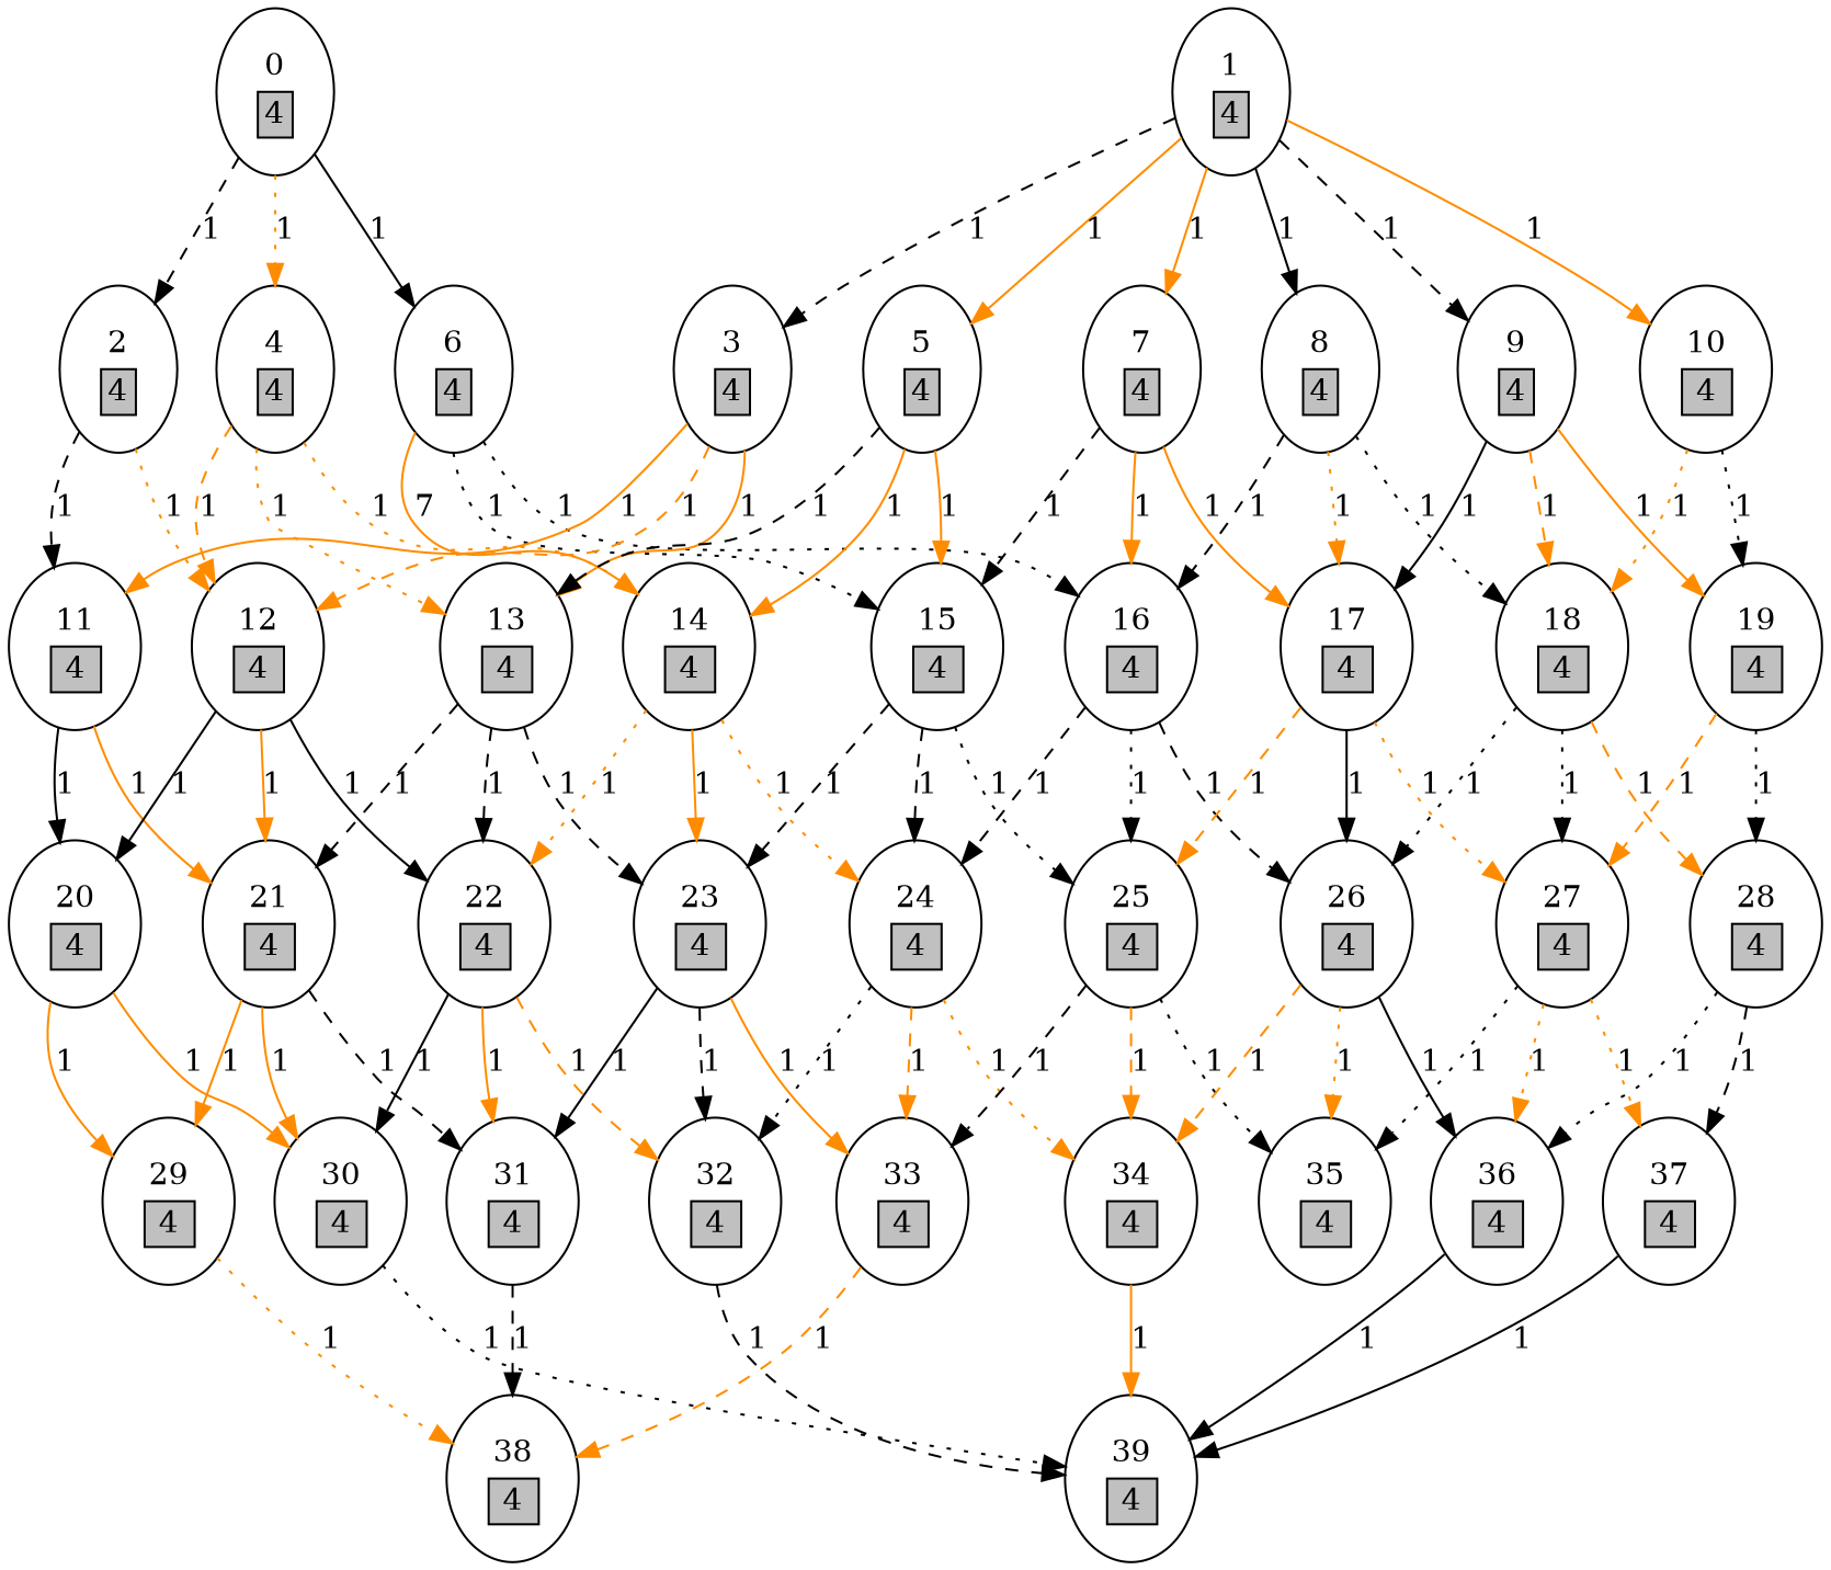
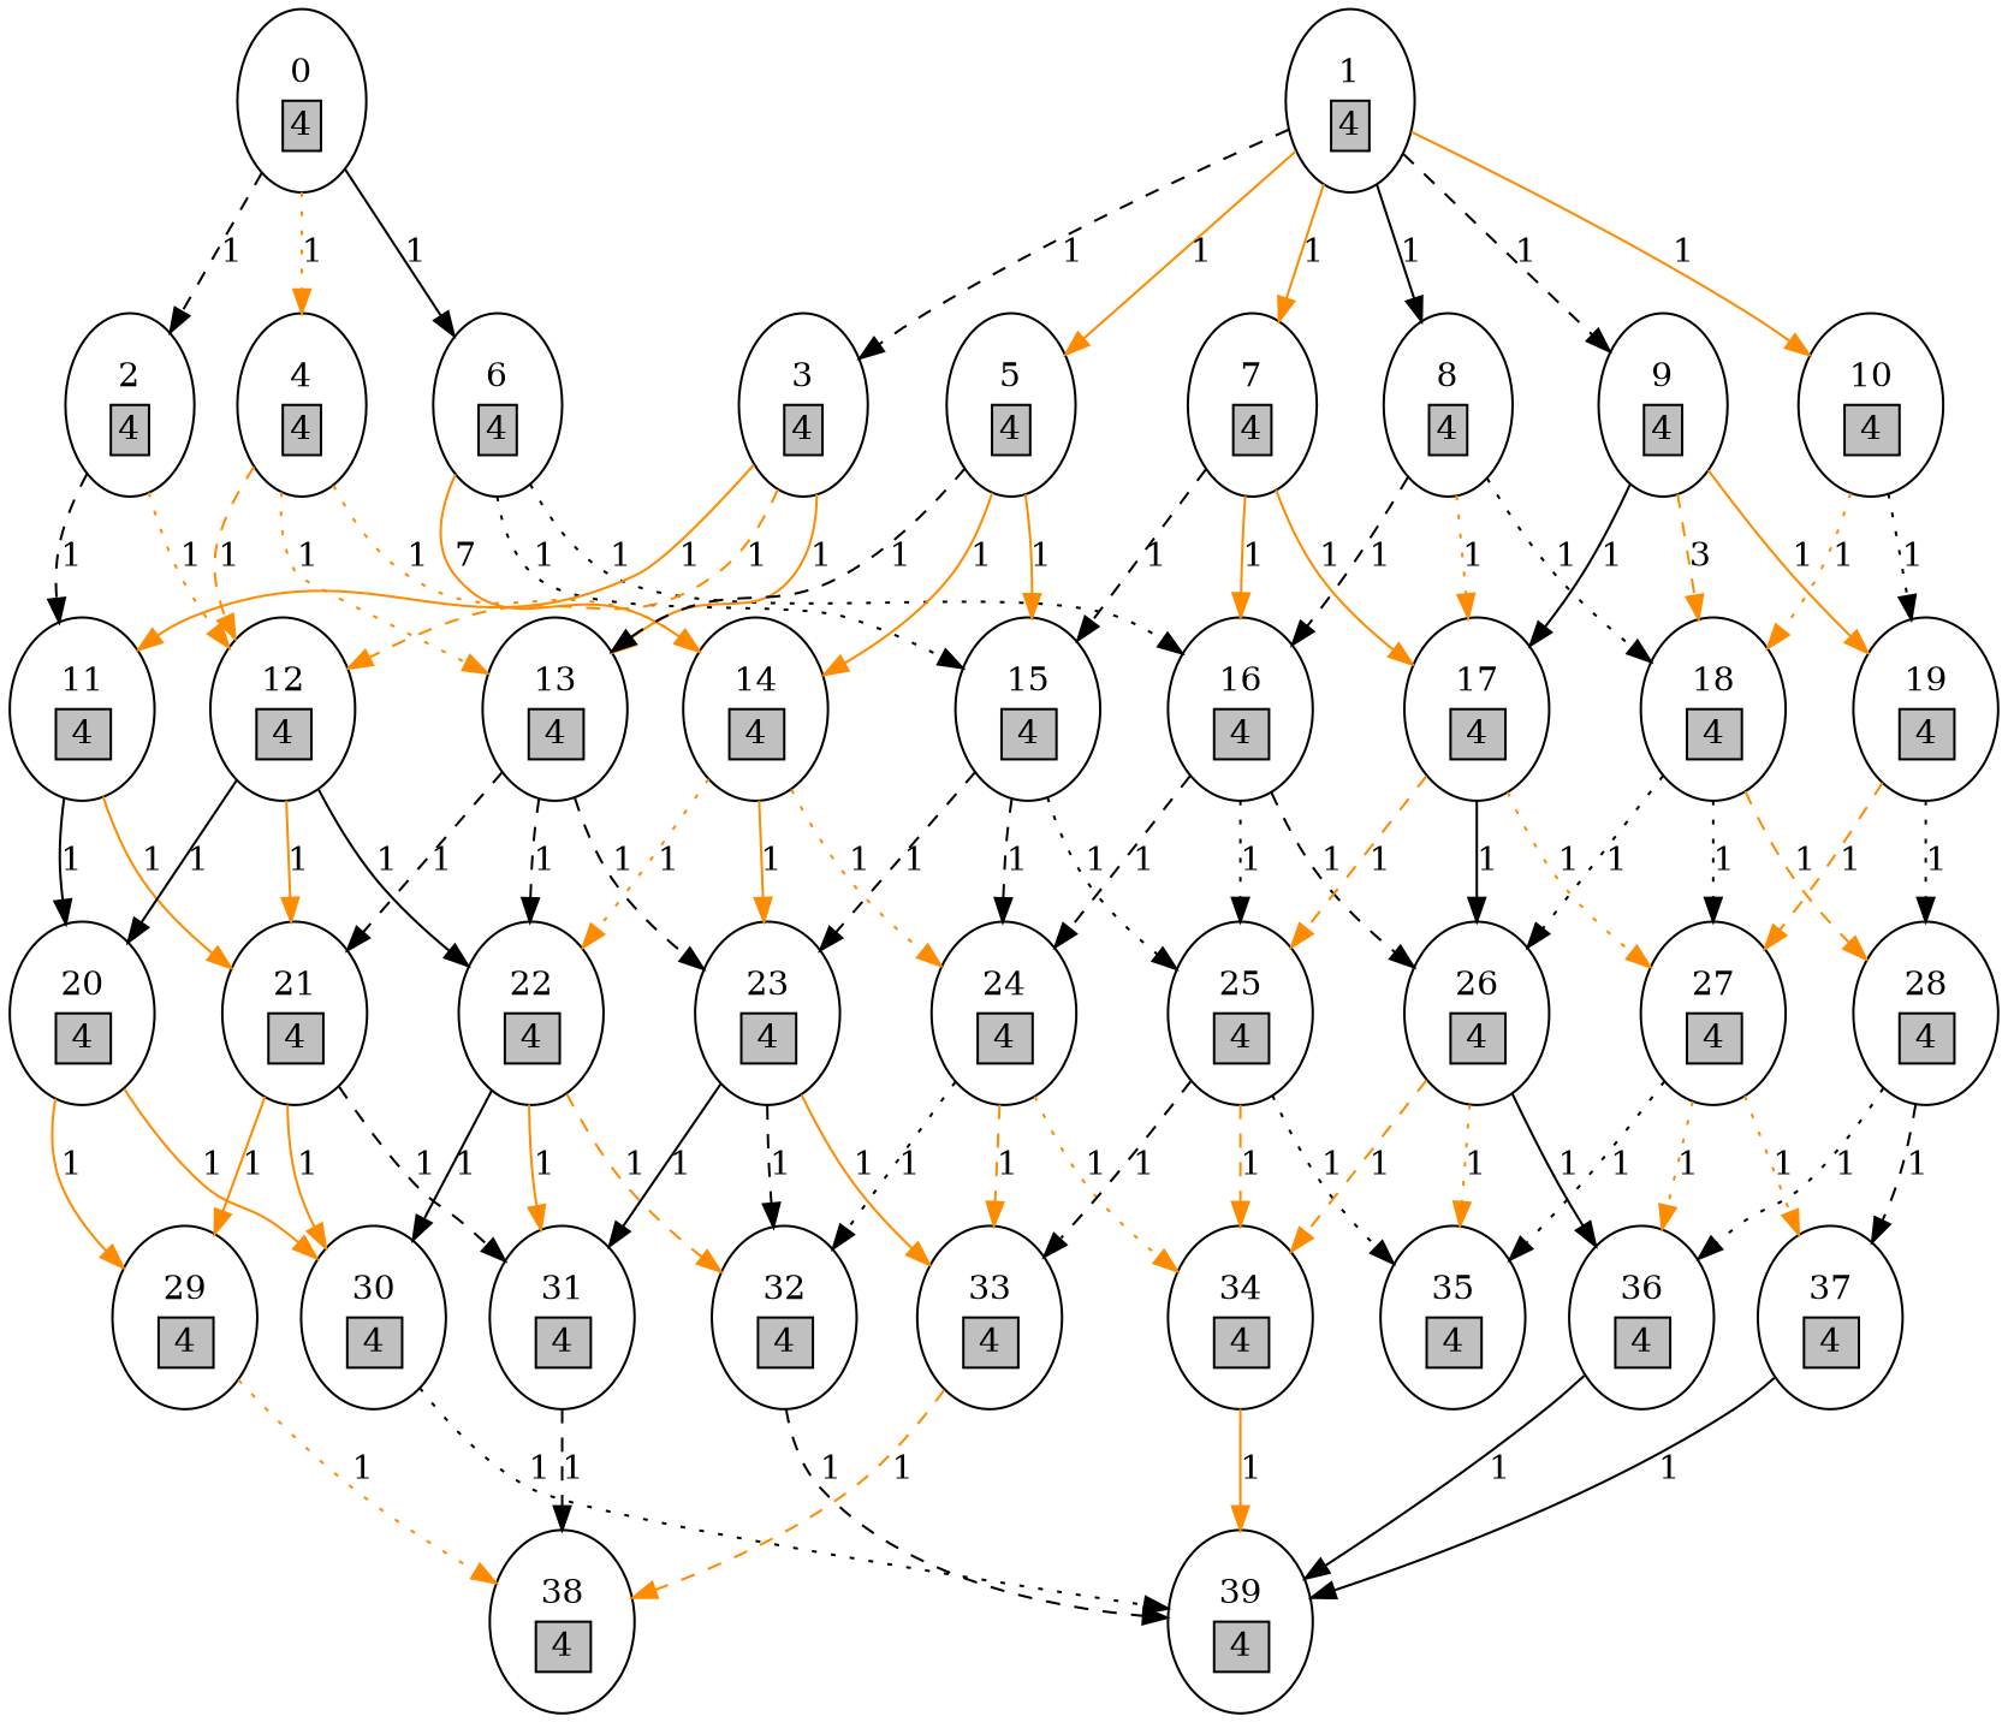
  digraph {
    edge [color=black style=solid]
    n1 [label=<<TABLE border="0"><TR><TD>0</TD></TR><TR><TD border="1" bgcolor="grey">4</TD></TR></TABLE>>]
    n2 [label=<<TABLE border="0"><TR><TD>2</TD></TR><TR><TD border="1" bgcolor="grey">4</TD></TR></TABLE>>]
    n3 [label=<<TABLE border="0"><TR><TD>4</TD></TR><TR><TD border="1" bgcolor="grey">4</TD></TR></TABLE>>]
    n4 [label=<<TABLE border="0"><TR><TD>6</TD></TR><TR><TD border="1" bgcolor="grey">4</TD></TR></TABLE>>]
    n5 [label=<<TABLE border="0"><TR><TD>11</TD></TR><TR><TD border="1" bgcolor="grey">4</TD></TR></TABLE>>]
    n6 [label=<<TABLE border="0"><TR><TD>12</TD></TR><TR><TD border="1" bgcolor="grey">4</TD></TR></TABLE>>]
    n7 [label=<<TABLE border="0"><TR><TD>13</TD></TR><TR><TD border="1" bgcolor="grey">4</TD></TR></TABLE>>]
    n8 [label=<<TABLE border="0"><TR><TD>14</TD></TR><TR><TD border="1" bgcolor="grey">4</TD></TR></TABLE>>]
    n9 [label=<<TABLE border="0"><TR><TD>15</TD></TR><TR><TD border="1" bgcolor="grey">4</TD></TR></TABLE>>]
    n10 [label=<<TABLE border="0"><TR><TD>16</TD></TR><TR><TD border="1" bgcolor="grey">4</TD></TR></TABLE>>]
    n11 [label=<<TABLE border="0"><TR><TD>20</TD></TR><TR><TD border="1" bgcolor="grey">4</TD></TR></TABLE>>]
    n12 [label=<<TABLE border="0"><TR><TD>21</TD></TR><TR><TD border="1" bgcolor="grey">4</TD></TR></TABLE>>]
    n13 [label=<<TABLE border="0"><TR><TD>22</TD></TR><TR><TD border="1" bgcolor="grey">4</TD></TR></TABLE>>]
    n14 [label=<<TABLE border="0"><TR><TD>23</TD></TR><TR><TD border="1" bgcolor="grey">4</TD></TR></TABLE>>]
    n15 [label=<<TABLE border="0"><TR><TD>24</TD></TR><TR><TD border="1" bgcolor="grey">4</TD></TR></TABLE>>]
    n16 [label=<<TABLE border="0"><TR><TD>25</TD></TR><TR><TD border="1" bgcolor="grey">4</TD></TR></TABLE>>]
    n17 [label=<<TABLE border="0"><TR><TD>26</TD></TR><TR><TD border="1" bgcolor="grey">4</TD></TR></TABLE>>]
    n18 [label=<<TABLE border="0"><TR><TD>1</TD></TR><TR><TD border="1" bgcolor="grey">4</TD></TR></TABLE>>]
    n19 [label=<<TABLE border="0"><TR><TD>3</TD></TR><TR><TD border="1" bgcolor="grey">4</TD></TR></TABLE>>]
    n20 [label=<<TABLE border="0"><TR><TD>5</TD></TR><TR><TD border="1" bgcolor="grey">4</TD></TR></TABLE>>]
    n21 [label=<<TABLE border="0"><TR><TD>7</TD></TR><TR><TD border="1" bgcolor="grey">4</TD></TR></TABLE>>]
    n22 [label=<<TABLE border="0"><TR><TD>8</TD></TR><TR><TD border="1" bgcolor="grey">4</TD></TR></TABLE>>]
    n23 [label=<<TABLE border="0"><TR><TD>9</TD></TR><TR><TD border="1" bgcolor="grey">4</TD></TR></TABLE>>]
    n24 [label=<<TABLE border="0"><TR><TD>10</TD></TR><TR><TD border="1" bgcolor="grey">4</TD></TR></TABLE>>]
    n25 [label=<<TABLE border="0"><TR><TD>17</TD></TR><TR><TD border="1" bgcolor="grey">4</TD></TR></TABLE>>]
    n26 [label=<<TABLE border="0"><TR><TD>18</TD></TR><TR><TD border="1" bgcolor="grey">4</TD></TR></TABLE>>]
    n27 [label=<<TABLE border="0"><TR><TD>19</TD></TR><TR><TD border="1" bgcolor="grey">4</TD></TR></TABLE>>]
    n28 [label=<<TABLE border="0"><TR><TD>27</TD></TR><TR><TD border="1" bgcolor="grey">4</TD></TR></TABLE>>]
    n29 [label=<<TABLE border="0"><TR><TD>28</TD></TR><TR><TD border="1" bgcolor="grey">4</TD></TR></TABLE>>]
    n30 [label=<<TABLE border="0"><TR><TD>29</TD></TR><TR><TD border="1" bgcolor="grey">4</TD></TR></TABLE>>]
    n31 [label=<<TABLE border="0"><TR><TD>30</TD></TR><TR><TD border="1" bgcolor="grey">4</TD></TR></TABLE>>]
    n32 [label=<<TABLE border="0"><TR><TD>31</TD></TR><TR><TD border="1" bgcolor="grey">4</TD></TR></TABLE>>]
    n33 [label=<<TABLE border="0"><TR><TD>32</TD></TR><TR><TD border="1" bgcolor="grey">4</TD></TR></TABLE>>]
    n34 [label=<<TABLE border="0"><TR><TD>33</TD></TR><TR><TD border="1" bgcolor="grey">4</TD></TR></TABLE>>]
    n35 [label=<<TABLE border="0"><TR><TD>34</TD></TR><TR><TD border="1" bgcolor="grey">4</TD></TR></TABLE>>]
    n36 [label=<<TABLE border="0"><TR><TD>35</TD></TR><TR><TD border="1" bgcolor="grey">4</TD></TR></TABLE>>]
    n37 [label=<<TABLE border="0"><TR><TD>36</TD></TR><TR><TD border="1" bgcolor="grey">4</TD></TR></TABLE>>]
    n38 [label=<<TABLE border="0"><TR><TD>37</TD></TR><TR><TD border="1" bgcolor="grey">4</TD></TR></TABLE>>]
    n39 [label=<<TABLE border="0"><TR><TD>38</TD></TR><TR><TD border="1" bgcolor="grey">4</TD></TR></TABLE>>]
    n40 [label=<<TABLE border="0"><TR><TD>39</TD></TR><TR><TD border="1" bgcolor="grey">4</TD></TR></TABLE>>]
    n1 -> n2 [label=1 style=dashed]
    n1 -> n3 [color=darkorange label=1 style=dotted]
    n1 -> n4 [label=1]
    n2 -> n5 [label=1 style=dashed]
    n2 -> n6 [color=darkorange label=1 style=dotted]
    n3 -> n6 [color=darkorange label=1 style=dashed]
    n3 -> n7 [color=darkorange label=1 style=dotted]
    n3 -> n8 [color=darkorange label=1 style=dotted]
    n4 -> n8 [color=darkorange label=7]
    n4 -> n9 [label=1 style=dotted]
    n4 -> n10 [label=1 style=dotted]
    n5 -> n11 [label=1]
    n5 -> n12 [color=darkorange label=1]
    n6 -> n11 [label=1]
    n6 -> n12 [color=darkorange label=1]
    n6 -> n13 [label=1]
    n7 -> n12 [label=1 style=dashed]
    n7 -> n13 [label=1 style=dashed]
    n7 -> n14 [label=1 style=dashed]
    n8 -> n13 [color=darkorange label=1 style=dotted]
    n8 -> n14 [color=darkorange label=1]
    n8 -> n15 [color=darkorange label=1 style=dotted]
    n9 -> n14 [label=1 style=dashed]
    n9 -> n15 [label=1 style=dashed]
    n9 -> n16 [label=1 style=dotted]
    n10 -> n15 [label=1 style=dashed]
    n10 -> n16 [label=1 style=dotted]
    n10 -> n17 [label=1 style=dashed]
    n11 -> n30 [color=darkorange label=1]
    n11 -> n31 [color=darkorange label=1]
    n12 -> n30 [color=darkorange label=1]
    n12 -> n31 [color=darkorange label=1]
    n12 -> n32 [label=1 style=dashed]
    n13 -> n31 [label=1]
    n13 -> n32 [color=darkorange label=1]
    n13 -> n33 [color=darkorange label=1 style=dashed]
    n14 -> n32 [label=1]
    n14 -> n33 [label=1 style=dashed]
    n14 -> n34 [color=darkorange label=1]
    n15 -> n33 [label=1 style=dotted]
    n15 -> n34 [color=darkorange label=1 style=dashed]
    n15 -> n35 [color=darkorange label=1 style=dotted]
    n16 -> n34 [label=1 style=dashed]
    n16 -> n35 [color=darkorange label=1 style=dashed]
    n16 -> n36 [label=1 style=dotted]
    n17 -> n35 [color=darkorange label=1 style=dashed]
    n17 -> n36 [color=darkorange label=1 style=dotted]
    n17 -> n37 [label=1]
    n18 -> n19 [label=1 style=dashed]
    n18 -> n20 [color=darkorange label=1]
    n18 -> n21 [color=darkorange label=1]
    n18 -> n22 [label=1]
    n18 -> n23 [label=1 style=dashed]
    n18 -> n24 [color=darkorange label=1]
    n19 -> n5 [color=darkorange label=1]
    n19 -> n6 [color=darkorange label=1 style=dashed]
    n19 -> n7 [color=darkorange label=1]
    n20 -> n7 [label=1 style=dashed]
    n20 -> n8 [color=darkorange label=1]
    n20 -> n9 [color=darkorange label=1]
    n21 -> n9 [label=1 style=dashed]
    n21 -> n10 [color=darkorange label=1]
    n21 -> n25 [color=darkorange label=1]
    n22 -> n10 [label=1 style=dashed]
    n22 -> n25 [color=darkorange label=1 style=dotted]
    n22 -> n26 [label=1 style=dotted]
    n23 -> n25 [label=1]
-   n23 -> n26 [color=darkorange label=1 style=dashed]
+   n23 -> n26 [color=darkorange label=3 style=dashed]
    n23 -> n27 [color=darkorange label=1]
    n24 -> n26 [color=darkorange label=1 style=dotted]
    n24 -> n27 [label=1 style=dotted]
    n25 -> n16 [color=darkorange label=1 style=dashed]
    n25 -> n17 [label=1]
    n25 -> n28 [color=darkorange label=1 style=dotted]
    n26 -> n17 [label=1 style=dotted]
    n26 -> n28 [label=1 style=dotted]
    n26 -> n29 [color=darkorange label=1 style=dashed]
    n27 -> n28 [color=darkorange label=1 style=dashed]
    n27 -> n29 [label=1 style=dotted]
    n28 -> n36 [label=1 style=dotted]
    n28 -> n37 [color=darkorange label=1 style=dotted]
    n28 -> n38 [color=darkorange label=1 style=dotted]
    n29 -> n37 [label=1 style=dotted]
    n29 -> n38 [label=1 style=dashed]
    n30 -> n39 [color=darkorange label=1 style=dotted]
    n31 -> n40 [label=1 style=dotted]
    n32 -> n39 [label=1 style=dashed]
    n33 -> n40 [label=1 style=dashed]
    n34 -> n39 [color=darkorange label=1 style=dashed]
    n35 -> n40 [color=darkorange label=1]
    n37 -> n40 [label=1]
    n38 -> n40 [label=1]
  }
